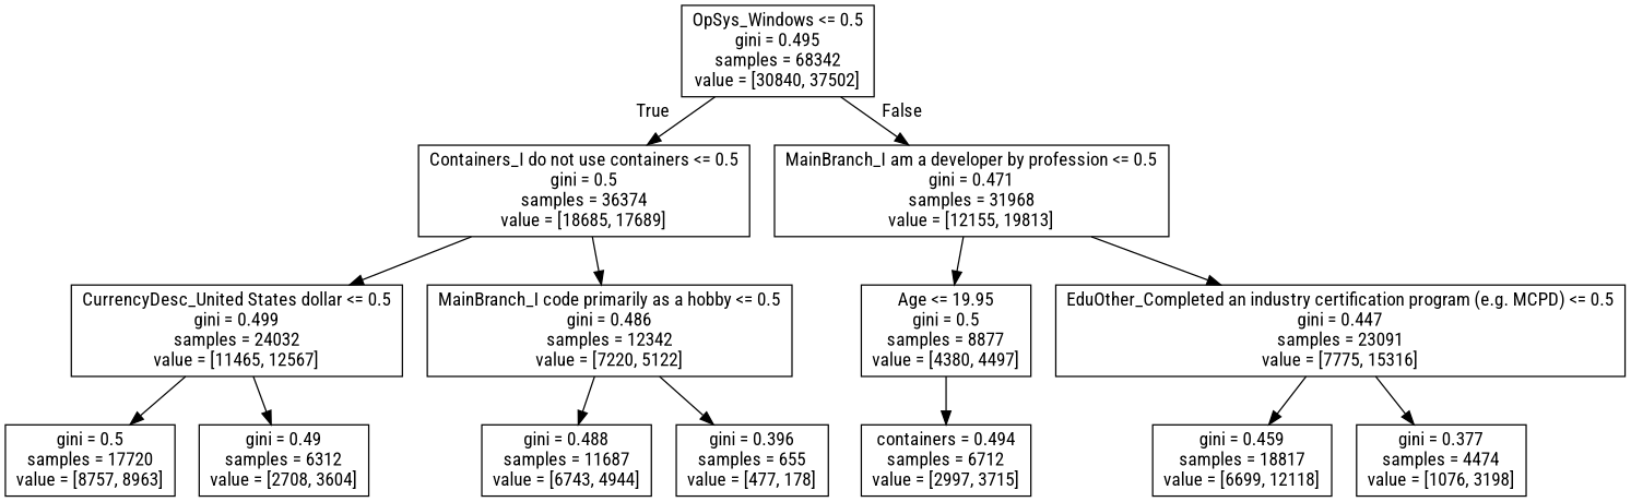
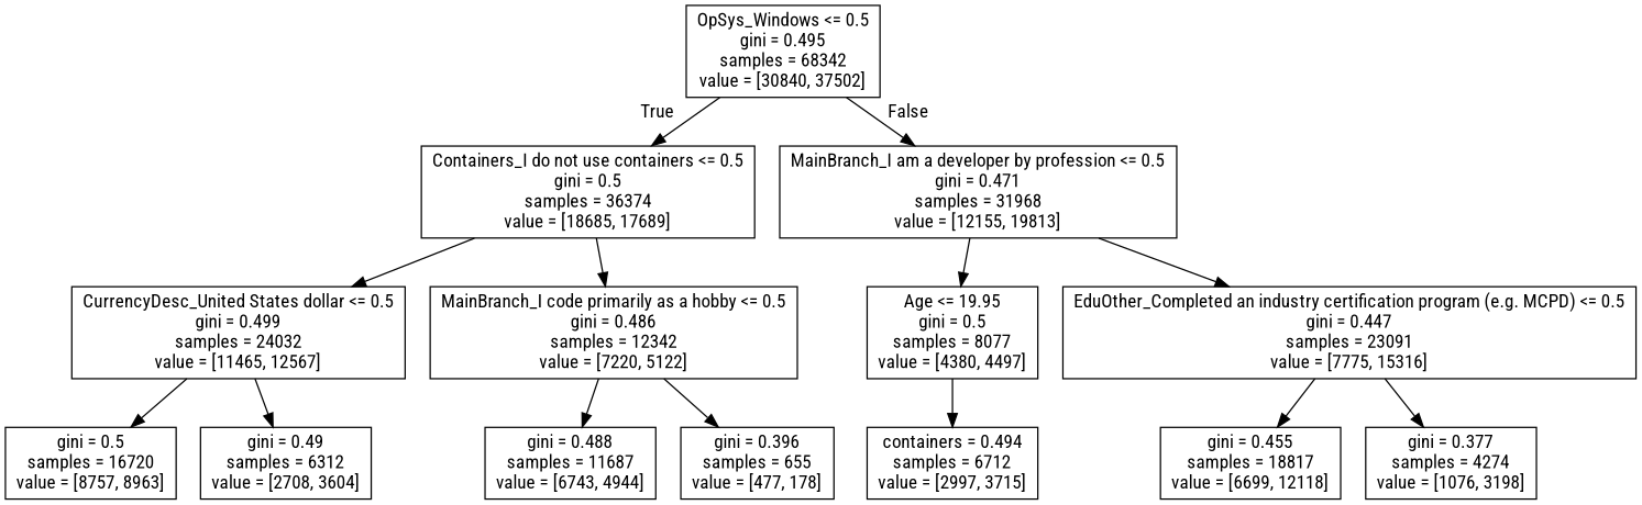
  digraph {
    fontname="Roboto Condensed"
    node [fontname="Roboto Condensed" shape=box]
    edge [fontname="Roboto Condensed"]
    n1 [label="OpSys_Windows <= 0.5\ngini = 0.495\nsamples = 68342\nvalue = [30840, 37502]"]
    n2 [label="Containers_I do not use containers <= 0.5\ngini = 0.5\nsamples = 36374\nvalue = [18685, 17689]"]
    n3 [label="MainBranch_I am a developer by profession <= 0.5\ngini = 0.471\nsamples = 31968\nvalue = [12155, 19813]"]
    n4 [label="CurrencyDesc_United States dollar <= 0.5\ngini = 0.499\nsamples = 24032\nvalue = [11465, 12567]"]
    n5 [label="MainBranch_I code primarily as a hobby <= 0.5\ngini = 0.486\nsamples = 12342\nvalue = [7220, 5122]"]
-   n6 [label="Age <= 19.95\ngini = 0.5\nsamples = 8877\nvalue = [4380, 4497]"]
+   n6 [label="Age <= 19.95\ngini = 0.5\nsamples = 8077\nvalue = [4380, 4497]"]
    n7 [label="EduOther_Completed an industry certification program (e.g. MCPD) <= 0.5\ngini = 0.447\nsamples = 23091\nvalue = [7775, 15316]"]
-   n8 [label="gini = 0.5\nsamples = 17720\nvalue = [8757, 8963]"]
+   n8 [label="gini = 0.5\nsamples = 16720\nvalue = [8757, 8963]"]
    n9 [label="gini = 0.49\nsamples = 6312\nvalue = [2708, 3604]"]
    n10 [label="gini = 0.488\nsamples = 11687\nvalue = [6743, 4944]"]
    n11 [label="gini = 0.396\nsamples = 655\nvalue = [477, 178]"]
    n12 [label="containers = 0.494\nsamples = 6712\nvalue = [2997, 3715]"]
-   n13 [label="gini = 0.459\nsamples = 18817\nvalue = [6699, 12118]"]
-   n14 [label="gini = 0.377\nsamples = 4474\nvalue = [1076, 3198]"]
+   n13 [label="gini = 0.455\nsamples = 18817\nvalue = [6699, 12118]"]
+   n14 [label="gini = 0.377\nsamples = 4274\nvalue = [1076, 3198]"]
    n1 -> n2 [headlabel=True labelangle=45 labeldistance=2.5]
    n1 -> n3 [headlabel=False labelangle=-45 labeldistance=2.5]
    n2 -> n4
    n2 -> n5
    n3 -> n6
    n3 -> n7
    n4 -> n8
    n4 -> n9
    n5 -> n10
    n5 -> n11
    n6 -> n12
    n7 -> n13
    n7 -> n14
  }
